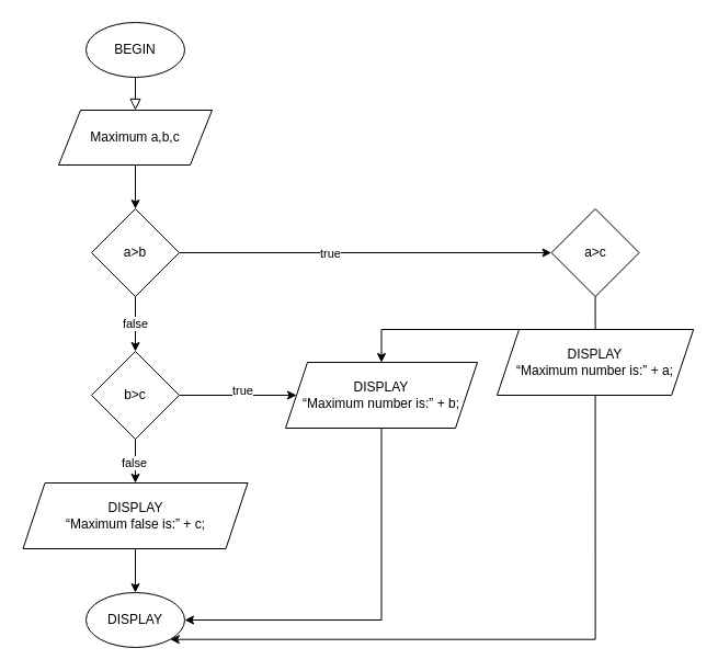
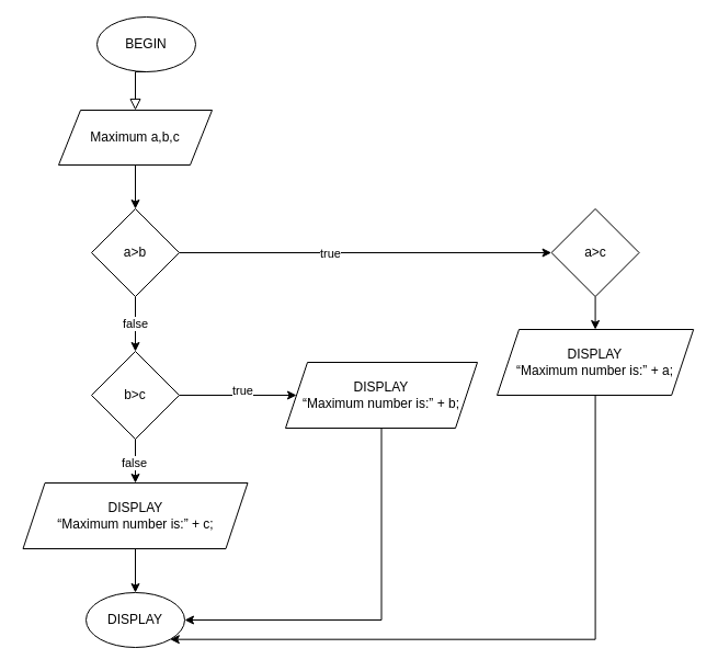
  <mxCell id="0" />
  <mxCell id="1" parent="0" />
- <mxCell id="2" value="BEGIN" style="ellipse;whiteSpace=wrap;html=1;" parent="1" vertex="1"><mxGeometry x="78" y="20" width="90" height="50" as="geometry" /></mxCell>
+ <mxCell id="2" value="BEGIN" style="ellipse;whiteSpace=wrap;html=1;" parent="1" vertex="1"><mxGeometry x="88" y="15" width="90" height="50" as="geometry" /></mxCell>
  <mxCell id="3" value="" style="rounded=0;html=1;jettySize=auto;orthogonalLoop=1;fontSize=11;endArrow=block;endFill=0;endSize=8;strokeWidth=1;shadow=0;labelBackgroundColor=none;edgeStyle=orthogonalEdgeStyle;exitX=0.5;exitY=1;exitDx=0;exitDy=0;entryX=0.5;entryY=0;entryDx=0;entryDy=0;" parent="1" source="2" target="5" edge="1"><mxGeometry relative="1" as="geometry"><mxPoint x="122.41" y="90" as="sourcePoint" /><mxPoint x="123" y="120" as="targetPoint" /></mxGeometry></mxCell>
  <mxCell id="4" style="edgeStyle=orthogonalEdgeStyle;rounded=0;orthogonalLoop=1;jettySize=auto;html=1;exitX=0.5;exitY=1;exitDx=0;exitDy=0;entryX=0.5;entryY=0;entryDx=0;entryDy=0;" edge="1" parent="1" source="5" target="11"><mxGeometry relative="1" as="geometry" /></mxCell>
  <mxCell id="5" value="Maximum a,b,c" style="shape=parallelogram;perimeter=parallelogramPerimeter;whiteSpace=wrap;html=1;fixedSize=1;" parent="1" vertex="1"><mxGeometry x="53" y="100" width="140" height="50" as="geometry" /></mxCell>
  <mxCell id="6" value="DISPLAY" style="ellipse;whiteSpace=wrap;html=1;" vertex="1" parent="1"><mxGeometry x="78" y="540" width="90" height="50" as="geometry" /></mxCell>
  <mxCell id="7" style="edgeStyle=orthogonalEdgeStyle;rounded=0;orthogonalLoop=1;jettySize=auto;html=1;exitX=1;exitY=0.5;exitDx=0;exitDy=0;entryX=0;entryY=0.5;entryDx=0;entryDy=0;" edge="1" parent="1" source="11" target="13"><mxGeometry relative="1" as="geometry" /></mxCell>
  <mxCell id="8" value="true" style="edgeLabel;html=1;align=center;verticalAlign=middle;resizable=0;points=[];" vertex="1" connectable="0" parent="7"><mxGeometry x="-0.194" relative="1" as="geometry"><mxPoint as="offset" /></mxGeometry></mxCell>
  <mxCell id="9" style="edgeStyle=orthogonalEdgeStyle;rounded=0;orthogonalLoop=1;jettySize=auto;html=1;exitX=0.5;exitY=1;exitDx=0;exitDy=0;entryX=0.5;entryY=0;entryDx=0;entryDy=0;" edge="1" parent="1" source="11" target="20"><mxGeometry relative="1" as="geometry" /></mxCell>
  <mxCell id="10" value="false" style="edgeLabel;html=1;align=center;verticalAlign=middle;resizable=0;points=[];" vertex="1" connectable="0" parent="9"><mxGeometry x="-0.051" y="-1" relative="1" as="geometry"><mxPoint as="offset" /></mxGeometry></mxCell>
  <mxCell id="11" value="a&amp;gt;b" style="rhombus;whiteSpace=wrap;html=1;" vertex="1" parent="1"><mxGeometry x="83" y="190" width="80" height="80" as="geometry" /></mxCell>
- <mxCell id="12" style="edgeStyle=orthogonalEdgeStyle;rounded=0;orthogonalLoop=1;jettySize=auto;html=1;exitX=0.5;exitY=1;exitDx=0;exitDy=0;" edge="1" parent="1" source="13" target="22"><mxGeometry relative="1" as="geometry" /></mxCell>
+ <mxCell id="12" style="edgeStyle=orthogonalEdgeStyle;rounded=0;orthogonalLoop=1;jettySize=auto;html=1;exitX=0.5;exitY=1;exitDx=0;exitDy=0;entryX=0.5;entryY=0;entryDx=0;entryDy=0;" edge="1" parent="1" source="13" target="15"><mxGeometry relative="1" as="geometry" /></mxCell>
  <mxCell id="13" value="a&amp;gt;c" style="rhombus;whiteSpace=wrap;html=1;" vertex="1" parent="1"><mxGeometry x="502.58" y="190" width="80" height="80" as="geometry" /></mxCell>
  <mxCell id="14" style="edgeStyle=orthogonalEdgeStyle;rounded=0;orthogonalLoop=1;jettySize=auto;html=1;entryX=1;entryY=1;entryDx=0;entryDy=0;exitX=0.5;exitY=1;exitDx=0;exitDy=0;" edge="1" parent="1" source="15" target="6"><mxGeometry relative="1" as="geometry"><Array as="points"><mxPoint x="543" y="583" /></Array></mxGeometry></mxCell>
  <mxCell id="15" value="DISPLAY&lt;br/&gt;“Maximum number is:” + a;" style="shape=parallelogram;perimeter=parallelogramPerimeter;whiteSpace=wrap;html=1;fixedSize=1;" vertex="1" parent="1"><mxGeometry x="453" y="300" width="179.17" height="60" as="geometry" /></mxCell>
  <mxCell id="16" style="edgeStyle=orthogonalEdgeStyle;rounded=0;orthogonalLoop=1;jettySize=auto;html=1;exitX=1;exitY=0.5;exitDx=0;exitDy=0;entryX=0;entryY=0.5;entryDx=0;entryDy=0;" edge="1" parent="1" source="20" target="22"><mxGeometry relative="1" as="geometry" /></mxCell>
  <mxCell id="17" value="true" style="edgeLabel;html=1;align=center;verticalAlign=middle;resizable=0;points=[];" vertex="1" connectable="0" parent="16"><mxGeometry x="0.043" y="5" relative="1" as="geometry"><mxPoint x="1" as="offset" /></mxGeometry></mxCell>
  <mxCell id="18" style="edgeStyle=orthogonalEdgeStyle;rounded=0;orthogonalLoop=1;jettySize=auto;html=1;exitX=0.5;exitY=1;exitDx=0;exitDy=0;entryX=0.5;entryY=0;entryDx=0;entryDy=0;" edge="1" parent="1" source="20" target="24"><mxGeometry relative="1" as="geometry" /></mxCell>
  <mxCell id="19" value="false" style="edgeLabel;html=1;align=center;verticalAlign=middle;resizable=0;points=[];" vertex="1" connectable="0" parent="18"><mxGeometry x="0.064" y="-2" relative="1" as="geometry"><mxPoint as="offset" /></mxGeometry></mxCell>
  <mxCell id="20" value="b&amp;gt;c" style="rhombus;whiteSpace=wrap;html=1;" vertex="1" parent="1"><mxGeometry x="83" y="320" width="80" height="80" as="geometry" /></mxCell>
  <mxCell id="21" style="edgeStyle=orthogonalEdgeStyle;rounded=0;orthogonalLoop=1;jettySize=auto;html=1;exitX=0.5;exitY=1;exitDx=0;exitDy=0;entryX=1;entryY=0.5;entryDx=0;entryDy=0;" edge="1" parent="1" source="22" target="6"><mxGeometry relative="1" as="geometry" /></mxCell>
  <mxCell id="22" value="DISPLAY&lt;br&gt;“Maximum number is:” + b;" style="shape=parallelogram;perimeter=parallelogramPerimeter;whiteSpace=wrap;html=1;fixedSize=1;" vertex="1" parent="1"><mxGeometry x="260" y="330" width="175" height="60" as="geometry" /></mxCell>
  <mxCell id="23" style="edgeStyle=orthogonalEdgeStyle;rounded=0;orthogonalLoop=1;jettySize=auto;html=1;exitX=0.5;exitY=1;exitDx=0;exitDy=0;entryX=0.5;entryY=0;entryDx=0;entryDy=0;" edge="1" parent="1" source="24" target="6"><mxGeometry relative="1" as="geometry" /></mxCell>
- <mxCell id="24" value="DISPLAY&lt;br&gt;“Maximum false is:” + c;" style="shape=parallelogram;perimeter=parallelogramPerimeter;whiteSpace=wrap;html=1;fixedSize=1;" vertex="1" parent="1"><mxGeometry x="20.5" y="440" width="205" height="60" as="geometry" /></mxCell>
+ <mxCell id="24" value="DISPLAY&lt;br&gt;“Maximum number is:” + c;" style="shape=parallelogram;perimeter=parallelogramPerimeter;whiteSpace=wrap;html=1;fixedSize=1;" vertex="1" parent="1"><mxGeometry x="20.5" y="440" width="205" height="60" as="geometry" /></mxCell>
